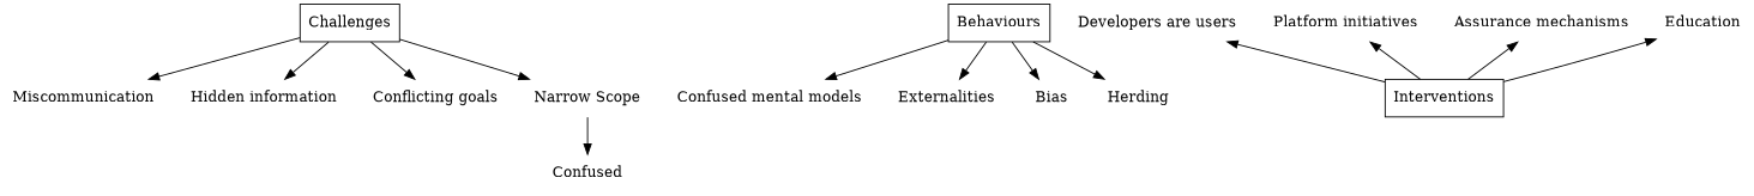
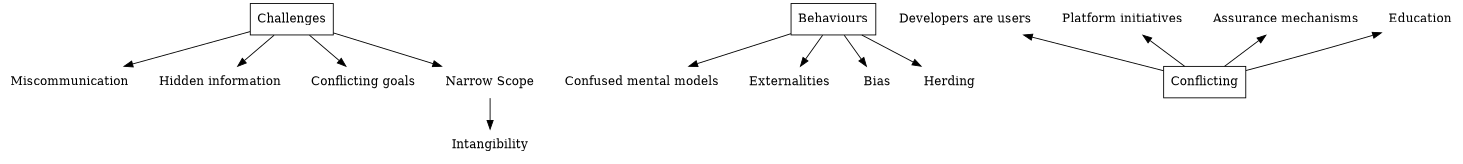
  digraph {
    fontname="DejaVu Serif"
    rankdir=TB
    node [fontname="DejaVu Serif" shape=plaintext]
    edge [fontname="DejaVu Serif"]
    n1 [label=Challenges shape=box]
    n2 [label=Miscommunication]
    n3 [label="Hidden information"]
    n4 [label="Conflicting goals"]
    n5 [label="Narrow Scope"]
-   n6 [label=Confused]
+   n6 [label=Intangibility]
    n7 [label=Behaviours shape=box]
    n8 [label="Confused mental models"]
    n9 [label=Externalities]
    n10 [label=Bias]
    n11 [label=Herding]
-   n12 [label=Interventions shape=box]
+   n12 [label=Conflicting shape=box]
    n13 [label="Developers are users"]
    n14 [label="Platform initiatives"]
    n15 [label="Assurance mechanisms"]
    n16 [label=Education]
    n1 -> n2
    n1 -> n3
    n1 -> n4
    n1 -> n5
    n5 -> n6
    n7 -> n8
    n7 -> n9
    n7 -> n10
    n7 -> n11
    n13 -> n12 [dir=back]
    n14 -> n12 [dir=back]
    n15 -> n12 [dir=back]
    n16 -> n12 [dir=back]
  }
